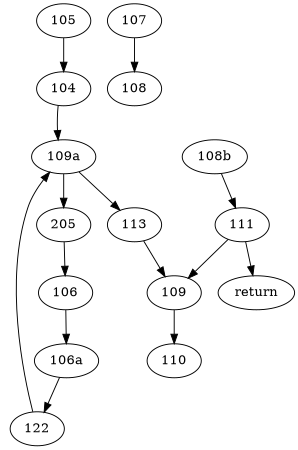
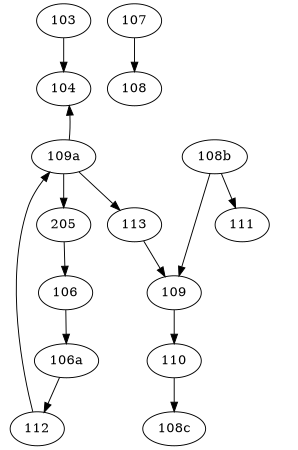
  digraph {
-   103 [label=105]
+   103
    104
    n3 [label="109a"]
    n4 [label=205]
    113
    106
    109
    "106a"
-   112 [label=122]
+   112
    107
    108
    "108b"
    111
    110
-   return
+   "108c"
    103 -> 104
-   104 -> n3
+   n3 -> 104
    n3 -> n4
    n3 -> 113
    n4 -> 106
    113 -> 109
    106 -> "106a"
    109 -> 110
    "106a" -> 112
    112 -> n3
    107 -> 108
-   111 -> 109
+   "108b" -> 109
    "108b" -> 111
-   111 -> return
+   110 -> "108c"
  }
